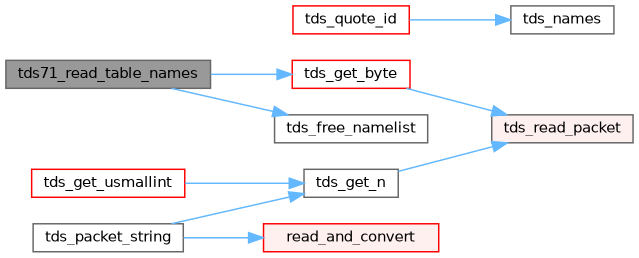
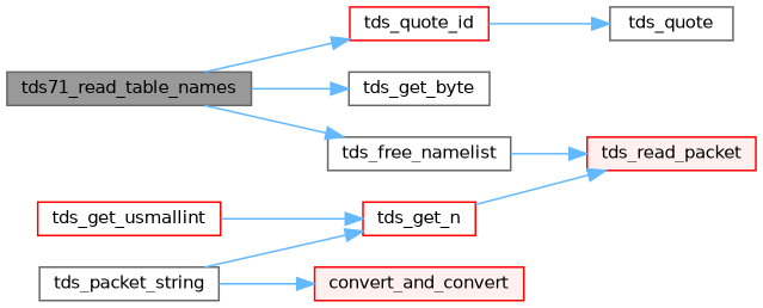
  digraph {
    rankdir=LR
    node [color=grey40 fillcolor=white fontname=Helvetica fontsize=10 shape=box style=filled]
    edge [color=steelblue1 fontname=Helvetica fontsize=10 labelfontname=Helvetica labelfontsize=10 style=solid]
    n1 [color=gray40 fillcolor=grey60 fontcolor=black height=0.2 label=tds71_read_table_names width=0.4]
    n2 [height=0.2 label=tds_free_namelist width=0.4]
-   n3 [color=red height=0.2 label=tds_get_byte width=0.4]
+   n3 [height=0.2 label=tds_get_byte width=0.4]
    n4 [color=red height=0.2 label=tds_quote_id width=0.4]
-   n5 [fillcolor="#FFF0F0" height=0.2 label=tds_read_packet width=0.4]
+   n5 [color=red fillcolor="#FFF0F0" height=0.2 label=tds_read_packet width=0.4]
    n6 [color=red height=0.2 label=tds_get_usmallint width=0.4]
-   n7 [height=0.2 label=tds_get_n width=0.4]
-   n8 [height=0.2 label=tds_names width=0.4]
+   n7 [color=red height=0.2 label=tds_get_n width=0.4]
+   n8 [height=0.2 label=tds_quote width=0.4]
    n9 [height=0.2 label=tds_packet_string width=0.4]
-   n10 [color=red fillcolor="#FFF0F0" height=0.2 label=read_and_convert width=0.4]
+   n10 [color=red fillcolor="#FFF0F0" height=0.2 label=convert_and_convert width=0.4]
    n1 -> n2
    n1 -> n3
-   n3 -> n5
+   n1 -> n4
+   n2 -> n5
    n4 -> n8
    n6 -> n7
    n7 -> n5
    n9 -> n7
    n9 -> n10
  }
